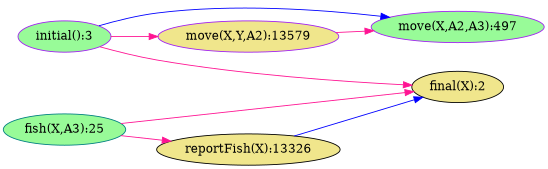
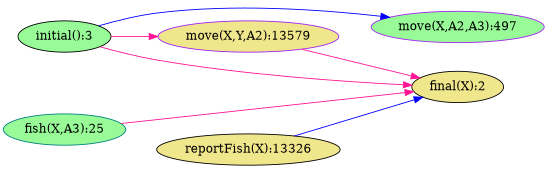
  digraph {
    rankdir=LR
    node [color=purple fillcolor=khaki style=filled]
    edge [color=deeppink]
    "final(X):2" [color=black]
-   "initial():3" [fillcolor=palegreen]
+   "initial():3" [color=black fillcolor=palegreen]
    "move(X,A2,A3):497" [fillcolor=palegreen]
    "move(X,Y,A2):13579"
    "fish(X,A3):25" [color=teal fillcolor=palegreen]
    n6 [color=black label="reportFish(X):13326"]
    "initial():3" -> "final(X):2"
    "initial():3" -> "move(X,A2,A3):497" [color=blue]
    "initial():3" -> "move(X,Y,A2):13579"
-   "move(X,Y,A2):13579" -> "move(X,A2,A3):497"
+   "move(X,Y,A2):13579" -> "final(X):2"
    "fish(X,A3):25" -> "final(X):2"
-   "fish(X,A3):25" -> n6
    n6 -> "final(X):2" [color=blue]
  }
